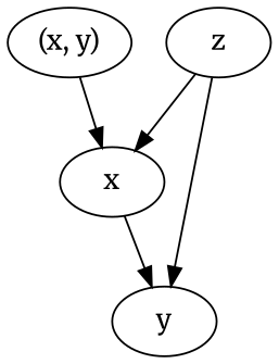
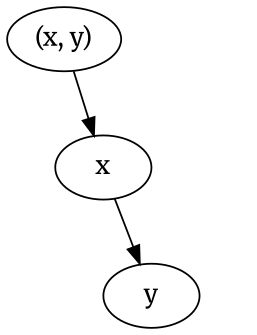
  digraph {
    fontname=Merriweather
    node [fontname=Merriweather]
    edge [fontname=Merriweather]
    n1 [label="(x, y)"]
    x
    y
-   z
    n1 -> x
    x -> y
-   z -> x
-   z -> y
  }
